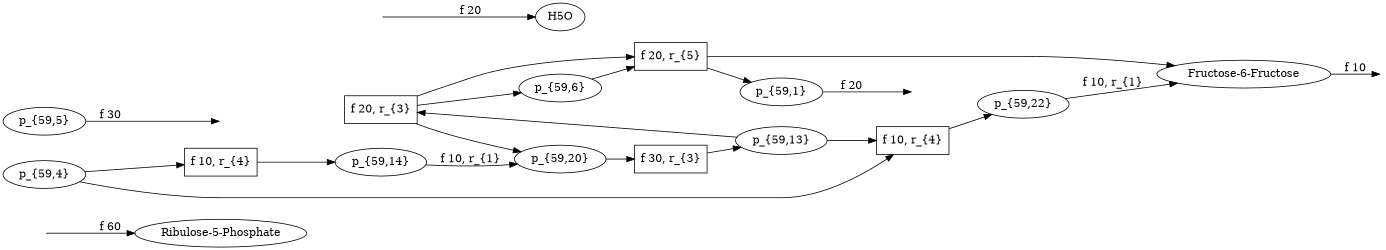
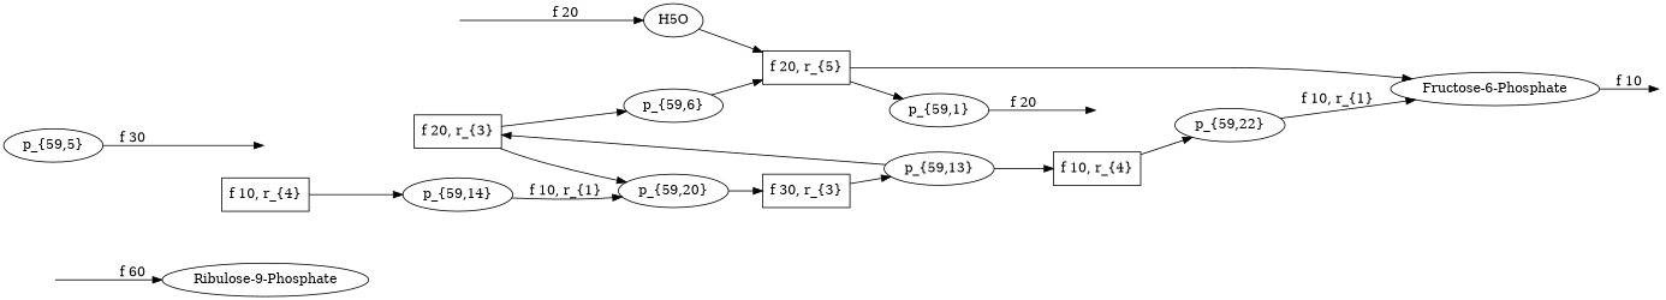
  digraph {
    rankdir=LR
    node [shape=ellipse]
-   n1 [label="Ribulose-5-Phosphate"]
+   n1 [label="Ribulose-9-Phosphate"]
    n2 [label="f 20, r_{3}" shape=box]
    n3 [label="p_{59,6}"]
    n4 [label="p_{59,20}"]
    n5 [label=H5O]
    n6 [label="f 20, r_{5}" shape=box]
    n7 [label="p_{59,1}"]
-   n8 [label="Fructose-6-Fructose"]
+   n8 [label="Fructose-6-Phosphate"]
    n9 [label="f 10, r_{4}" shape=box]
    n10 [label="p_{59,14}"]
    n11 [label="f 30, r_{3}" shape=box]
    n12 [label="p_{59,13}"]
    "4-0-IOFlow" [shape=point style=invis]
-   n14 [label="p_{59,4}"]
    n15 [label="f 10, r_{4}" shape=box]
    n16 [label="p_{59,22}"]
    n17 [label="p_{59,5}"]
    "11-0-IOFlow" [shape=point style=invis]
    "87-0-IOFlow" [shape=point style=invis]
    "0-0-IOFlow" [shape=point style=invis]
    "1-0-IOFlow" [shape=point style=invis]
    n2 -> n3
    n2 -> n4
    n3 -> n6
    n4 -> n11
-   n2 -> n6
+   n5 -> n6
    n6 -> n7
    n6 -> n8
    n7 -> "4-0-IOFlow" [label="f 20"]
    n8 -> "87-0-IOFlow" [label="f 10"]
    n9 -> n10
    n10 -> n4 [label="f 10, r_{1}"]
    n11 -> n12
    n12 -> n2
    n12 -> n15
-   n14 -> n9
-   n14 -> n15
    n15 -> n16
    n16 -> n8 [label="f 10, r_{1}"]
    n17 -> "11-0-IOFlow" [label="f 30"]
    "0-0-IOFlow" -> n1 [label="f 60"]
    "1-0-IOFlow" -> n5 [label="f 20"]
  }
